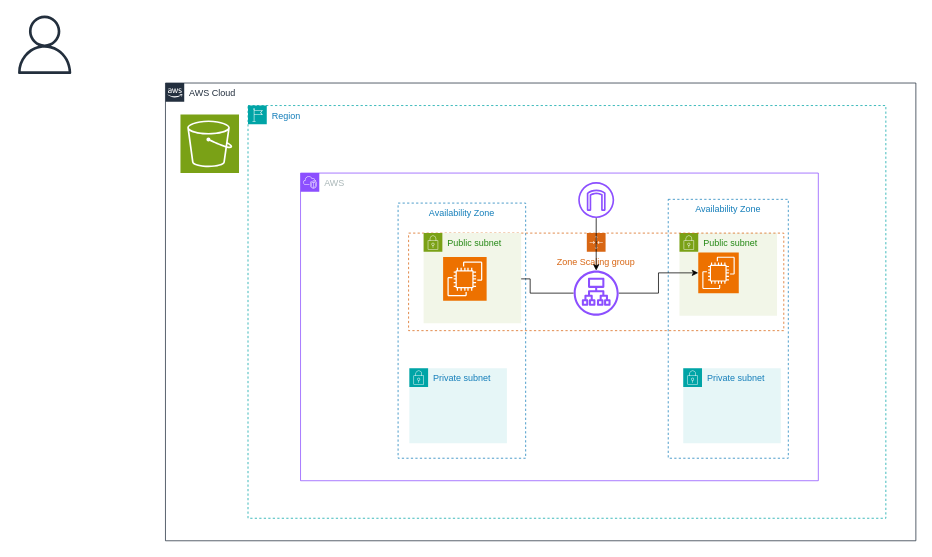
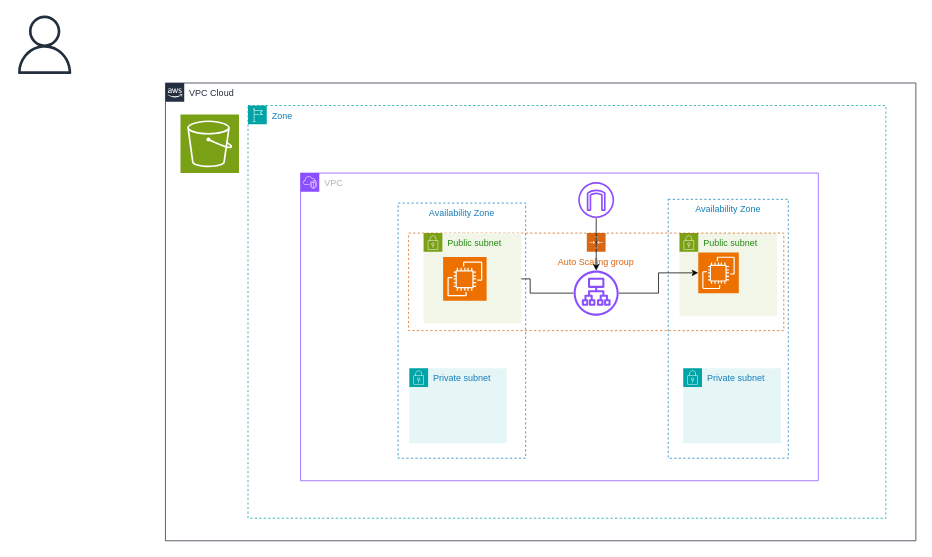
  <mxCell id="0" />
  <mxCell id="1" parent="0" />
- <mxCell id="2" value="AWS Cloud" style="points=[[0,0],[0.25,0],[0.5,0],[0.75,0],[1,0],[1,0.25],[1,0.5],[1,0.75],[1,1],[0.75,1],[0.5,1],[0.25,1],[0,1],[0,0.75],[0,0.5],[0,0.25]];outlineConnect=0;gradientColor=none;html=1;whiteSpace=wrap;fontSize=12;fontStyle=0;container=1;pointerEvents=0;collapsible=0;recursiveResize=0;shape=mxgraph.aws4.group;grIcon=mxgraph.aws4.group_aws_cloud_alt;strokeColor=#232F3E;fillColor=none;verticalAlign=top;align=left;spacingLeft=30;fontColor=#232F3E;dashed=0;" vertex="1" parent="1"><mxGeometry x="220" y="110" width="1000" height="610" as="geometry" /></mxCell>
- <mxCell id="3" value="Region" style="points=[[0,0],[0.25,0],[0.5,0],[0.75,0],[1,0],[1,0.25],[1,0.5],[1,0.75],[1,1],[0.75,1],[0.5,1],[0.25,1],[0,1],[0,0.75],[0,0.5],[0,0.25]];outlineConnect=0;gradientColor=none;html=1;whiteSpace=wrap;fontSize=12;fontStyle=0;container=1;pointerEvents=0;collapsible=0;recursiveResize=0;shape=mxgraph.aws4.group;grIcon=mxgraph.aws4.group_region;strokeColor=#00A4A6;fillColor=none;verticalAlign=top;align=left;spacingLeft=30;fontColor=#147EBA;dashed=1;" vertex="1" parent="2"><mxGeometry x="110" y="30" width="850" height="550" as="geometry" /></mxCell>
+ <mxCell id="2" value="VPC Cloud" style="points=[[0,0],[0.25,0],[0.5,0],[0.75,0],[1,0],[1,0.25],[1,0.5],[1,0.75],[1,1],[0.75,1],[0.5,1],[0.25,1],[0,1],[0,0.75],[0,0.5],[0,0.25]];outlineConnect=0;gradientColor=none;html=1;whiteSpace=wrap;fontSize=12;fontStyle=0;container=1;pointerEvents=0;collapsible=0;recursiveResize=0;shape=mxgraph.aws4.group;grIcon=mxgraph.aws4.group_aws_cloud_alt;strokeColor=#232F3E;fillColor=none;verticalAlign=top;align=left;spacingLeft=30;fontColor=#232F3E;dashed=0;" vertex="1" parent="1"><mxGeometry x="220" y="110" width="1000" height="610" as="geometry" /></mxCell>
+ <mxCell id="3" value="Zone" style="points=[[0,0],[0.25,0],[0.5,0],[0.75,0],[1,0],[1,0.25],[1,0.5],[1,0.75],[1,1],[0.75,1],[0.5,1],[0.25,1],[0,1],[0,0.75],[0,0.5],[0,0.25]];outlineConnect=0;gradientColor=none;html=1;whiteSpace=wrap;fontSize=12;fontStyle=0;container=1;pointerEvents=0;collapsible=0;recursiveResize=0;shape=mxgraph.aws4.group;grIcon=mxgraph.aws4.group_region;strokeColor=#00A4A6;fillColor=none;verticalAlign=top;align=left;spacingLeft=30;fontColor=#147EBA;dashed=1;" vertex="1" parent="2"><mxGeometry x="110" y="30" width="850" height="550" as="geometry" /></mxCell>
  <mxCell id="4" value="" style="sketch=0;points=[[0,0,0],[0.25,0,0],[0.5,0,0],[0.75,0,0],[1,0,0],[0,1,0],[0.25,1,0],[0.5,1,0],[0.75,1,0],[1,1,0],[0,0.25,0],[0,0.5,0],[0,0.75,0],[1,0.25,0],[1,0.5,0],[1,0.75,0]];outlineConnect=0;fontColor=#232F3E;fillColor=#7AA116;strokeColor=#ffffff;dashed=0;verticalLabelPosition=bottom;verticalAlign=top;align=center;html=1;fontSize=12;fontStyle=0;aspect=fixed;shape=mxgraph.aws4.resourceIcon;resIcon=mxgraph.aws4.s3;" vertex="1" parent="2"><mxGeometry x="20" y="42" width="78" height="78" as="geometry" /></mxCell>
- <mxCell id="5" value="AWS" style="points=[[0,0],[0.25,0],[0.5,0],[0.75,0],[1,0],[1,0.25],[1,0.5],[1,0.75],[1,1],[0.75,1],[0.5,1],[0.25,1],[0,1],[0,0.75],[0,0.5],[0,0.25]];outlineConnect=0;gradientColor=none;html=1;whiteSpace=wrap;fontSize=12;fontStyle=0;container=1;pointerEvents=0;collapsible=0;recursiveResize=0;shape=mxgraph.aws4.group;grIcon=mxgraph.aws4.group_vpc2;strokeColor=#8C4FFF;fillColor=none;verticalAlign=top;align=left;spacingLeft=30;fontColor=#AAB7B8;dashed=0;" vertex="1" parent="1"><mxGeometry x="400" y="230" width="690" height="410" as="geometry" /></mxCell>
+ <mxCell id="5" value="VPC" style="points=[[0,0],[0.25,0],[0.5,0],[0.75,0],[1,0],[1,0.25],[1,0.5],[1,0.75],[1,1],[0.75,1],[0.5,1],[0.25,1],[0,1],[0,0.75],[0,0.5],[0,0.25]];outlineConnect=0;gradientColor=none;html=1;whiteSpace=wrap;fontSize=12;fontStyle=0;container=1;pointerEvents=0;collapsible=0;recursiveResize=0;shape=mxgraph.aws4.group;grIcon=mxgraph.aws4.group_vpc2;strokeColor=#8C4FFF;fillColor=none;verticalAlign=top;align=left;spacingLeft=30;fontColor=#AAB7B8;dashed=0;" vertex="1" parent="1"><mxGeometry x="400" y="230" width="690" height="410" as="geometry" /></mxCell>
  <mxCell id="6" value="Availability Zone" style="fillColor=none;strokeColor=#147EBA;dashed=1;verticalAlign=top;fontStyle=0;fontColor=#147EBA;whiteSpace=wrap;html=1;" vertex="1" parent="5"><mxGeometry x="130" y="40" width="170" height="340" as="geometry" /></mxCell>
  <mxCell id="7" value="Availability Zone" style="fillColor=none;strokeColor=#147EBA;dashed=1;verticalAlign=top;fontStyle=0;fontColor=#147EBA;whiteSpace=wrap;html=1;" vertex="1" parent="5"><mxGeometry x="490" y="35" width="160" height="345" as="geometry" /></mxCell>
  <mxCell id="8" value="Public subnet" style="points=[[0,0],[0.25,0],[0.5,0],[0.75,0],[1,0],[1,0.25],[1,0.5],[1,0.75],[1,1],[0.75,1],[0.5,1],[0.25,1],[0,1],[0,0.75],[0,0.5],[0,0.25]];outlineConnect=0;gradientColor=none;html=1;whiteSpace=wrap;fontSize=12;fontStyle=0;container=1;pointerEvents=0;collapsible=0;recursiveResize=0;shape=mxgraph.aws4.group;grIcon=mxgraph.aws4.group_security_group;grStroke=0;strokeColor=#7AA116;fillColor=#F2F6E8;verticalAlign=top;align=left;spacingLeft=30;fontColor=#248814;dashed=0;" vertex="1" parent="5"><mxGeometry x="505" y="80" width="130" height="110" as="geometry" /></mxCell>
  <mxCell id="9" value="Private subnet" style="points=[[0,0],[0.25,0],[0.5,0],[0.75,0],[1,0],[1,0.25],[1,0.5],[1,0.75],[1,1],[0.75,1],[0.5,1],[0.25,1],[0,1],[0,0.75],[0,0.5],[0,0.25]];outlineConnect=0;gradientColor=none;html=1;whiteSpace=wrap;fontSize=12;fontStyle=0;container=1;pointerEvents=0;collapsible=0;recursiveResize=0;shape=mxgraph.aws4.group;grIcon=mxgraph.aws4.group_security_group;grStroke=0;strokeColor=#00A4A6;fillColor=#E6F6F7;verticalAlign=top;align=left;spacingLeft=30;fontColor=#147EBA;dashed=0;" vertex="1" parent="5"><mxGeometry x="145" y="260" width="130" height="100" as="geometry" /></mxCell>
  <mxCell id="10" value="Private subnet" style="points=[[0,0],[0.25,0],[0.5,0],[0.75,0],[1,0],[1,0.25],[1,0.5],[1,0.75],[1,1],[0.75,1],[0.5,1],[0.25,1],[0,1],[0,0.75],[0,0.5],[0,0.25]];outlineConnect=0;gradientColor=none;html=1;whiteSpace=wrap;fontSize=12;fontStyle=0;container=1;pointerEvents=0;collapsible=0;recursiveResize=0;shape=mxgraph.aws4.group;grIcon=mxgraph.aws4.group_security_group;grStroke=0;strokeColor=#00A4A6;fillColor=#E6F6F7;verticalAlign=top;align=left;spacingLeft=30;fontColor=#147EBA;dashed=0;" vertex="1" parent="5"><mxGeometry x="510" y="260" width="130" height="100" as="geometry" /></mxCell>
- <mxCell id="11" value="Zone Scaling group" style="points=[[0,0],[0.25,0],[0.5,0],[0.75,0],[1,0],[1,0.25],[1,0.5],[1,0.75],[1,1],[0.75,1],[0.5,1],[0.25,1],[0,1],[0,0.75],[0,0.5],[0,0.25]];outlineConnect=0;gradientColor=none;html=1;whiteSpace=wrap;fontSize=12;fontStyle=0;container=1;pointerEvents=0;collapsible=0;recursiveResize=0;shape=mxgraph.aws4.groupCenter;grIcon=mxgraph.aws4.group_auto_scaling_group;grStroke=1;strokeColor=#D86613;fillColor=none;verticalAlign=top;align=center;fontColor=#D86613;dashed=1;spacingTop=25;" vertex="1" parent="5"><mxGeometry x="144" y="80" width="500" height="130" as="geometry" /></mxCell>
+ <mxCell id="11" value="Auto Scaling group" style="points=[[0,0],[0.25,0],[0.5,0],[0.75,0],[1,0],[1,0.25],[1,0.5],[1,0.75],[1,1],[0.75,1],[0.5,1],[0.25,1],[0,1],[0,0.75],[0,0.5],[0,0.25]];outlineConnect=0;gradientColor=none;html=1;whiteSpace=wrap;fontSize=12;fontStyle=0;container=1;pointerEvents=0;collapsible=0;recursiveResize=0;shape=mxgraph.aws4.groupCenter;grIcon=mxgraph.aws4.group_auto_scaling_group;grStroke=1;strokeColor=#D86613;fillColor=none;verticalAlign=top;align=center;fontColor=#D86613;dashed=1;spacingTop=25;" vertex="1" parent="5"><mxGeometry x="144" y="80" width="500" height="130" as="geometry" /></mxCell>
  <mxCell id="12" value="" style="edgeStyle=orthogonalEdgeStyle;rounded=0;orthogonalLoop=1;jettySize=auto;html=1;" edge="1" parent="11" source="14" target="16"><mxGeometry relative="1" as="geometry" /></mxCell>
  <mxCell id="13" value="" style="edgeStyle=orthogonalEdgeStyle;rounded=0;orthogonalLoop=1;jettySize=auto;html=1;" edge="1" parent="11" source="14" target="17"><mxGeometry relative="1" as="geometry" /></mxCell>
  <mxCell id="14" value="" style="sketch=0;outlineConnect=0;fontColor=#232F3E;gradientColor=none;fillColor=#8C4FFF;strokeColor=none;dashed=0;verticalLabelPosition=bottom;verticalAlign=top;align=center;html=1;fontSize=12;fontStyle=0;aspect=fixed;pointerEvents=1;shape=mxgraph.aws4.application_load_balancer;" vertex="1" parent="11"><mxGeometry x="220" y="50" width="60" height="60" as="geometry" /></mxCell>
  <mxCell id="15" value="Public subnet" style="points=[[0,0],[0.25,0],[0.5,0],[0.75,0],[1,0],[1,0.25],[1,0.5],[1,0.75],[1,1],[0.75,1],[0.5,1],[0.25,1],[0,1],[0,0.75],[0,0.5],[0,0.25]];outlineConnect=0;gradientColor=none;html=1;whiteSpace=wrap;fontSize=12;fontStyle=0;container=1;pointerEvents=0;collapsible=0;recursiveResize=0;shape=mxgraph.aws4.group;grIcon=mxgraph.aws4.group_security_group;grStroke=0;strokeColor=#7AA116;fillColor=#F2F6E8;verticalAlign=top;align=left;spacingLeft=30;fontColor=#248814;dashed=0;" vertex="1" parent="11"><mxGeometry x="20" width="130" height="120" as="geometry" /></mxCell>
  <mxCell id="16" value="" style="sketch=0;points=[[0,0,0],[0.25,0,0],[0.5,0,0],[0.75,0,0],[1,0,0],[0,1,0],[0.25,1,0],[0.5,1,0],[0.75,1,0],[1,1,0],[0,0.25,0],[0,0.5,0],[0,0.75,0],[1,0.25,0],[1,0.5,0],[1,0.75,0]];outlineConnect=0;fontColor=#232F3E;fillColor=#ED7100;strokeColor=#ffffff;dashed=0;verticalLabelPosition=bottom;verticalAlign=top;align=center;html=1;fontSize=12;fontStyle=0;aspect=fixed;shape=mxgraph.aws4.resourceIcon;resIcon=mxgraph.aws4.ec2;" vertex="1" parent="15"><mxGeometry x="26" y="32" width="58" height="58" as="geometry" /></mxCell>
  <mxCell id="17" value="" style="sketch=0;points=[[0,0,0],[0.25,0,0],[0.5,0,0],[0.75,0,0],[1,0,0],[0,1,0],[0.25,1,0],[0.5,1,0],[0.75,1,0],[1,1,0],[0,0.25,0],[0,0.5,0],[0,0.75,0],[1,0.25,0],[1,0.5,0],[1,0.75,0]];outlineConnect=0;fontColor=#232F3E;fillColor=#ED7100;strokeColor=#ffffff;dashed=0;verticalLabelPosition=bottom;verticalAlign=top;align=center;html=1;fontSize=12;fontStyle=0;aspect=fixed;shape=mxgraph.aws4.resourceIcon;resIcon=mxgraph.aws4.ec2;" vertex="1" parent="11"><mxGeometry x="386" y="26" width="54" height="54" as="geometry" /></mxCell>
  <mxCell id="18" style="edgeStyle=orthogonalEdgeStyle;rounded=0;orthogonalLoop=1;jettySize=auto;html=1;" edge="1" parent="5" source="19" target="14"><mxGeometry relative="1" as="geometry" /></mxCell>
  <mxCell id="19" value="" style="sketch=0;outlineConnect=0;fontColor=#232F3E;gradientColor=none;fillColor=#8C4FFF;strokeColor=none;dashed=0;verticalLabelPosition=bottom;verticalAlign=top;align=center;html=1;fontSize=12;fontStyle=0;aspect=fixed;pointerEvents=1;shape=mxgraph.aws4.internet_gateway;" vertex="1" parent="5"><mxGeometry x="370" y="12" width="48" height="48" as="geometry" /></mxCell>
  <mxCell id="20" value="" style="sketch=0;outlineConnect=0;fontColor=#232F3E;gradientColor=none;fillColor=#232F3D;strokeColor=none;dashed=0;verticalLabelPosition=bottom;verticalAlign=top;align=center;html=1;fontSize=12;fontStyle=0;aspect=fixed;pointerEvents=1;shape=mxgraph.aws4.user;" vertex="1" parent="1"><mxGeometry x="20" y="20" width="78" height="78" as="geometry" /></mxCell>
